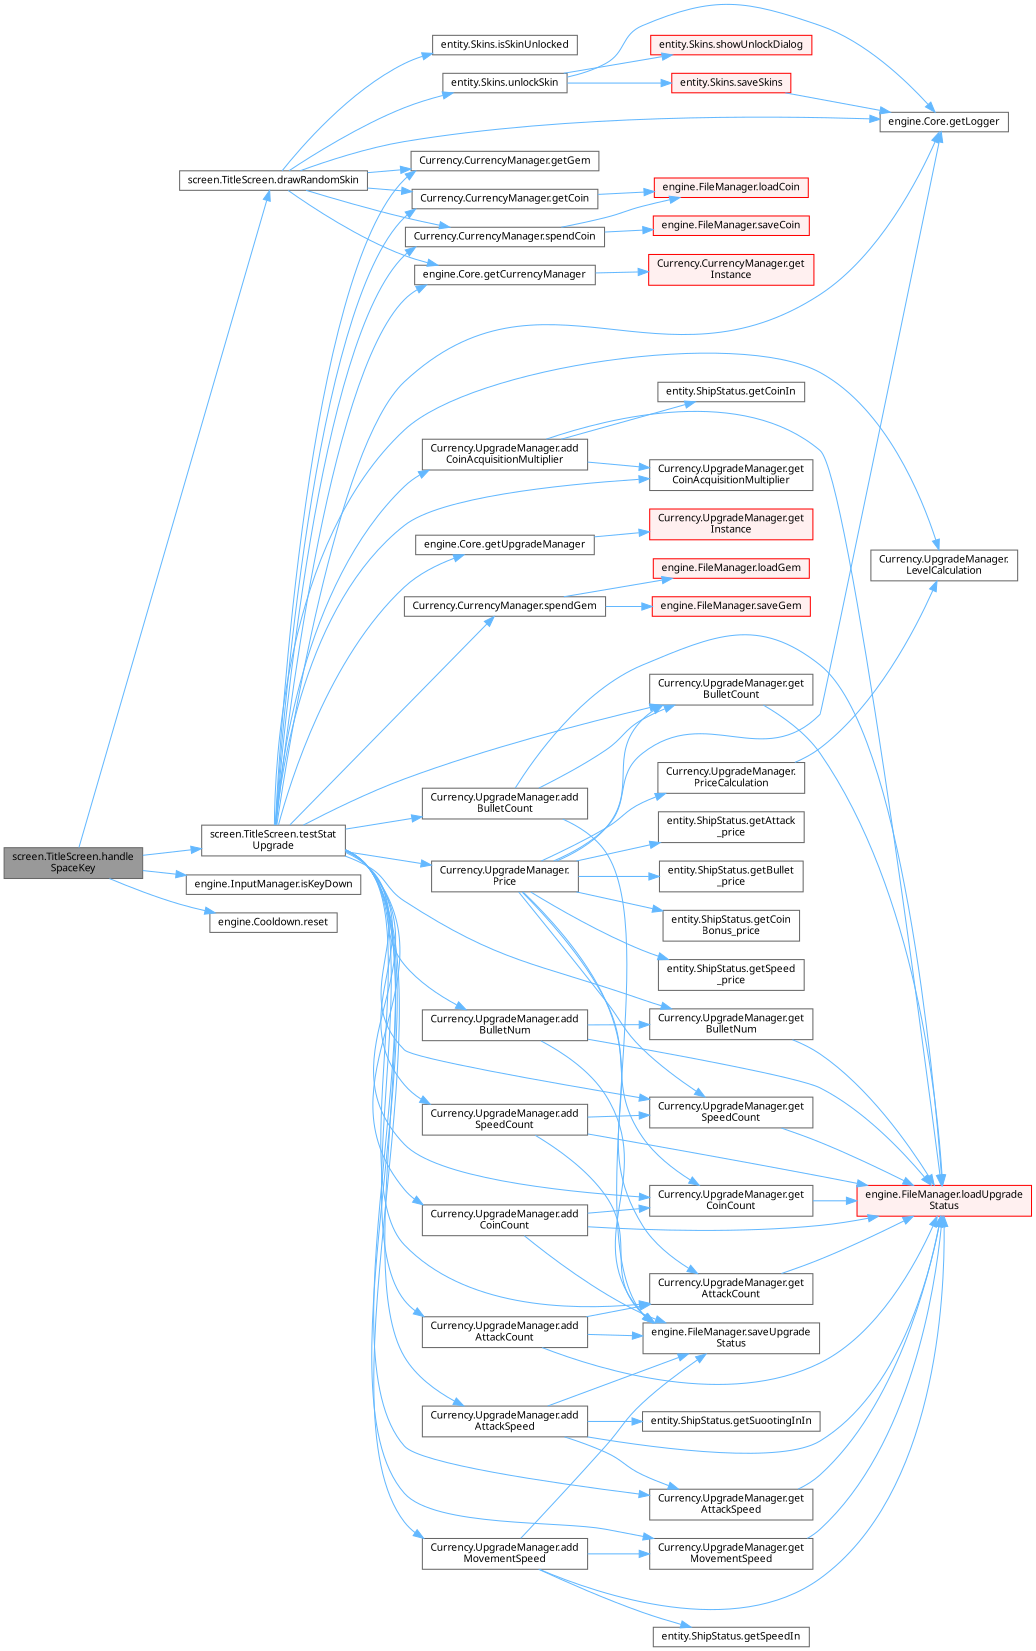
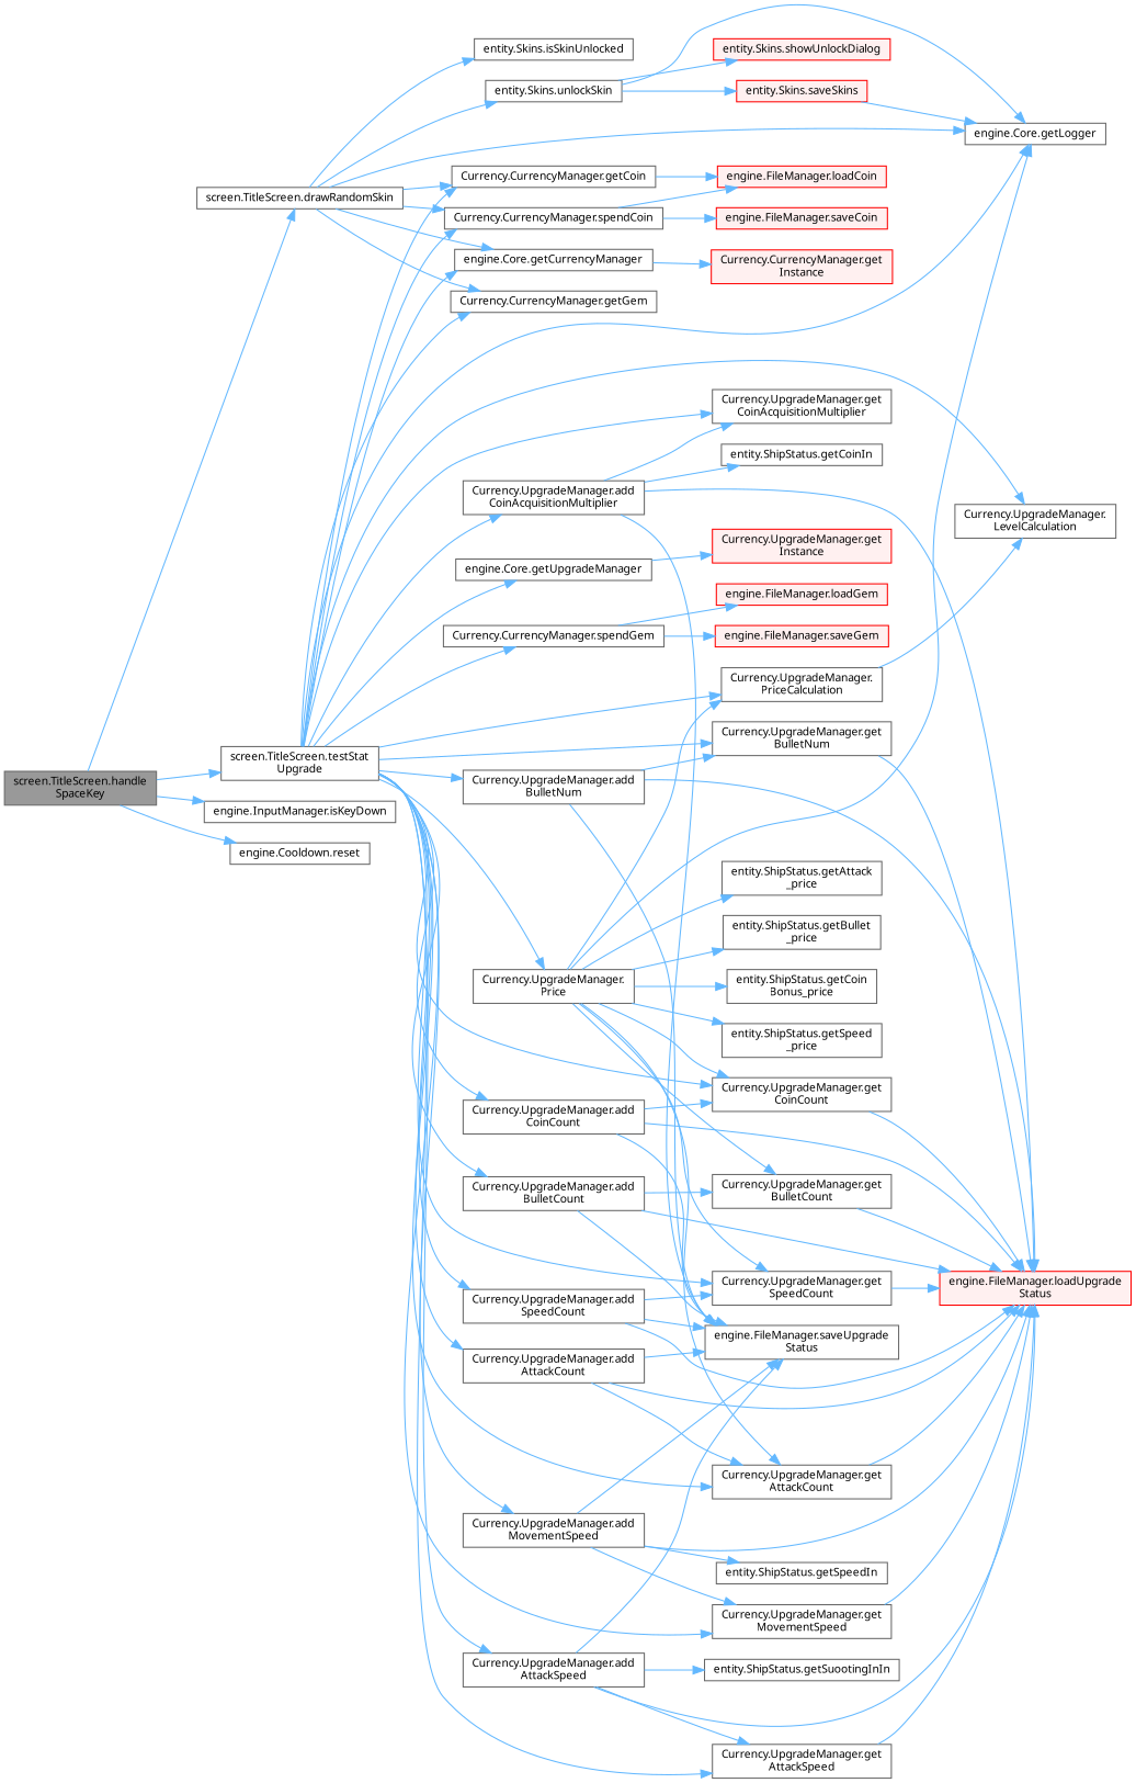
  digraph {
    fontname="Noto Sans"
    rankdir=LR
    node [color=grey40 fillcolor=white fontname="Noto Sans" fontsize=10 shape=box style=filled]
    edge [color=steelblue1 fontname="Noto Sans" fontsize=10 labelfontname=Helvetica labelfontsize=10 style=solid]
    n1 [color=gray40 fillcolor=grey60 fontcolor=black height=0.2 label="screen.TitleScreen.handle\lSpaceKey" width=0.4]
    n2 [height=0.2 label="screen.TitleScreen.drawRandomSkin" width=0.4]
    n3 [height=0.2 label="engine.InputManager.isKeyDown" width=0.4]
    n4 [height=0.2 label="engine.Cooldown.reset" width=0.4]
    n5 [height=0.2 label="screen.TitleScreen.testStat\lUpgrade" width=0.4]
    n6 [height=0.2 label="Currency.CurrencyManager.getCoin" width=0.4]
    n7 [height=0.2 label="engine.Core.getCurrencyManager" width=0.4]
    n8 [height=0.2 label="Currency.CurrencyManager.getGem" width=0.4]
    n9 [height=0.2 label="engine.Core.getLogger" width=0.4]
    n10 [height=0.2 label="entity.Skins.isSkinUnlocked" width=0.4]
    n11 [height=0.2 label="Currency.CurrencyManager.spendCoin" width=0.4]
    n12 [height=0.2 label="entity.Skins.unlockSkin" width=0.4]
    n13 [height=0.2 label="Currency.UpgradeManager.add\lAttackCount" width=0.4]
    n14 [height=0.2 label="Currency.UpgradeManager.get\lAttackCount" width=0.4]
    n15 [height=0.2 label="Currency.UpgradeManager.add\lAttackSpeed" width=0.4]
    n16 [height=0.2 label="Currency.UpgradeManager.get\lAttackSpeed" width=0.4]
    n17 [height=0.2 label="Currency.UpgradeManager.add\lBulletCount" width=0.4]
    n18 [height=0.2 label="Currency.UpgradeManager.get\lBulletCount" width=0.4]
    n19 [height=0.2 label="Currency.UpgradeManager.add\lBulletNum" width=0.4]
    n20 [height=0.2 label="Currency.UpgradeManager.get\lBulletNum" width=0.4]
    n21 [height=0.2 label="Currency.UpgradeManager.add\lCoinAcquisitionMultiplier" width=0.4]
    n22 [height=0.2 label="Currency.UpgradeManager.get\lCoinAcquisitionMultiplier" width=0.4]
    n23 [height=0.2 label="Currency.UpgradeManager.add\lCoinCount" width=0.4]
    n24 [height=0.2 label="Currency.UpgradeManager.get\lCoinCount" width=0.4]
    n25 [height=0.2 label="Currency.UpgradeManager.add\lMovementSpeed" width=0.4]
    n26 [height=0.2 label="Currency.UpgradeManager.get\lMovementSpeed" width=0.4]
    n27 [height=0.2 label="Currency.UpgradeManager.add\lSpeedCount" width=0.4]
    n28 [height=0.2 label="Currency.UpgradeManager.get\lSpeedCount" width=0.4]
    n29 [height=0.2 label="engine.Core.getUpgradeManager" width=0.4]
    n30 [height=0.2 label="Currency.UpgradeManager.\lLevelCalculation" width=0.4]
    n31 [height=0.2 label="Currency.UpgradeManager.\lPrice" width=0.4]
    n32 [height=0.2 label="Currency.CurrencyManager.spendGem" width=0.4]
    n33 [color=red fillcolor="#FFF0F0" height=0.2 label="engine.FileManager.loadCoin" width=0.4]
    n34 [color=red fillcolor="#FFF0F0" height=0.2 label="Currency.CurrencyManager.get\lInstance" width=0.4]
    n35 [color=red fillcolor="#FFF0F0" height=0.2 label="engine.FileManager.saveCoin" width=0.4]
    n36 [color=red fillcolor="#FFF0F0" height=0.2 label="entity.Skins.saveSkins" width=0.4]
    n37 [color=red fillcolor="#FFF0F0" height=0.2 label="entity.Skins.showUnlockDialog" width=0.4]
    n38 [color=red fillcolor="#FFF0F0" height=0.2 label="engine.FileManager.loadGem" width=0.4]
    n39 [color=red fillcolor="#FFF0F0" height=0.2 label="engine.FileManager.loadUpgrade\lStatus" width=0.4]
    n40 [height=0.2 label="engine.FileManager.saveUpgrade\lStatus" width=0.4]
    n41 [height=0.2 label="entity.ShipStatus.getSuootingInIn" width=0.4]
    n42 [height=0.2 label="entity.ShipStatus.getCoinIn" width=0.4]
    n43 [height=0.2 label="entity.ShipStatus.getSpeedIn" width=0.4]
    n44 [color=red fillcolor="#FFF0F0" height=0.2 label="Currency.UpgradeManager.get\lInstance" width=0.4]
    n45 [height=0.2 label="entity.ShipStatus.getAttack\l_price" width=0.4]
    n46 [height=0.2 label="entity.ShipStatus.getBullet\l_price" width=0.4]
    n47 [height=0.2 label="entity.ShipStatus.getCoin\lBonus_price" width=0.4]
    n48 [height=0.2 label="entity.ShipStatus.getSpeed\l_price" width=0.4]
    n49 [height=0.2 label="Currency.UpgradeManager.\lPriceCalculation" width=0.4]
    n50 [color=red fillcolor="#FFF0F0" height=0.2 label="engine.FileManager.saveGem" width=0.4]
    n1 -> n2
    n1 -> n3
    n1 -> n4
    n1 -> n5
    n2 -> n6
    n2 -> n7
    n2 -> n8
    n2 -> n9
    n2 -> n10
    n2 -> n11
    n2 -> n12
    n5 -> n6
    n5 -> n7
    n5 -> n8
    n5 -> n9
    n5 -> n11
    n5 -> n13
    n5 -> n14
    n5 -> n15
    n5 -> n16
    n5 -> n17
-   n5 -> n18
+   n5 -> n49
    n5 -> n19
    n5 -> n20
    n5 -> n21
    n5 -> n22
    n5 -> n23
    n5 -> n24
    n5 -> n25
    n5 -> n26
    n5 -> n27
    n5 -> n28
    n5 -> n29
    n5 -> n30
    n5 -> n31
    n5 -> n32
    n6 -> n33
    n7 -> n34
    n11 -> n33
    n11 -> n35
    n12 -> n9
    n12 -> n36
    n12 -> n37
    n13 -> n14
    n13 -> n39
    n13 -> n40
    n14 -> n39
    n15 -> n16
    n15 -> n39
    n15 -> n40
    n15 -> n41
    n16 -> n39
    n17 -> n18
    n17 -> n39
    n17 -> n40
    n18 -> n39
    n19 -> n20
    n19 -> n39
    n19 -> n40
    n20 -> n39
    n21 -> n22
    n21 -> n39
+   n21 -> n40
    n21 -> n42
    n23 -> n24
    n23 -> n39
    n23 -> n40
    n24 -> n39
    n25 -> n26
    n25 -> n39
    n25 -> n40
    n25 -> n43
    n26 -> n39
    n27 -> n28
    n27 -> n39
    n27 -> n40
    n28 -> n39
    n29 -> n44
    n31 -> n9
    n31 -> n14
    n31 -> n18
    n31 -> n24
    n31 -> n28
    n31 -> n45
    n31 -> n46
    n31 -> n47
    n31 -> n48
    n31 -> n49
    n32 -> n38
    n32 -> n50
    n36 -> n9
    n49 -> n30
  }
